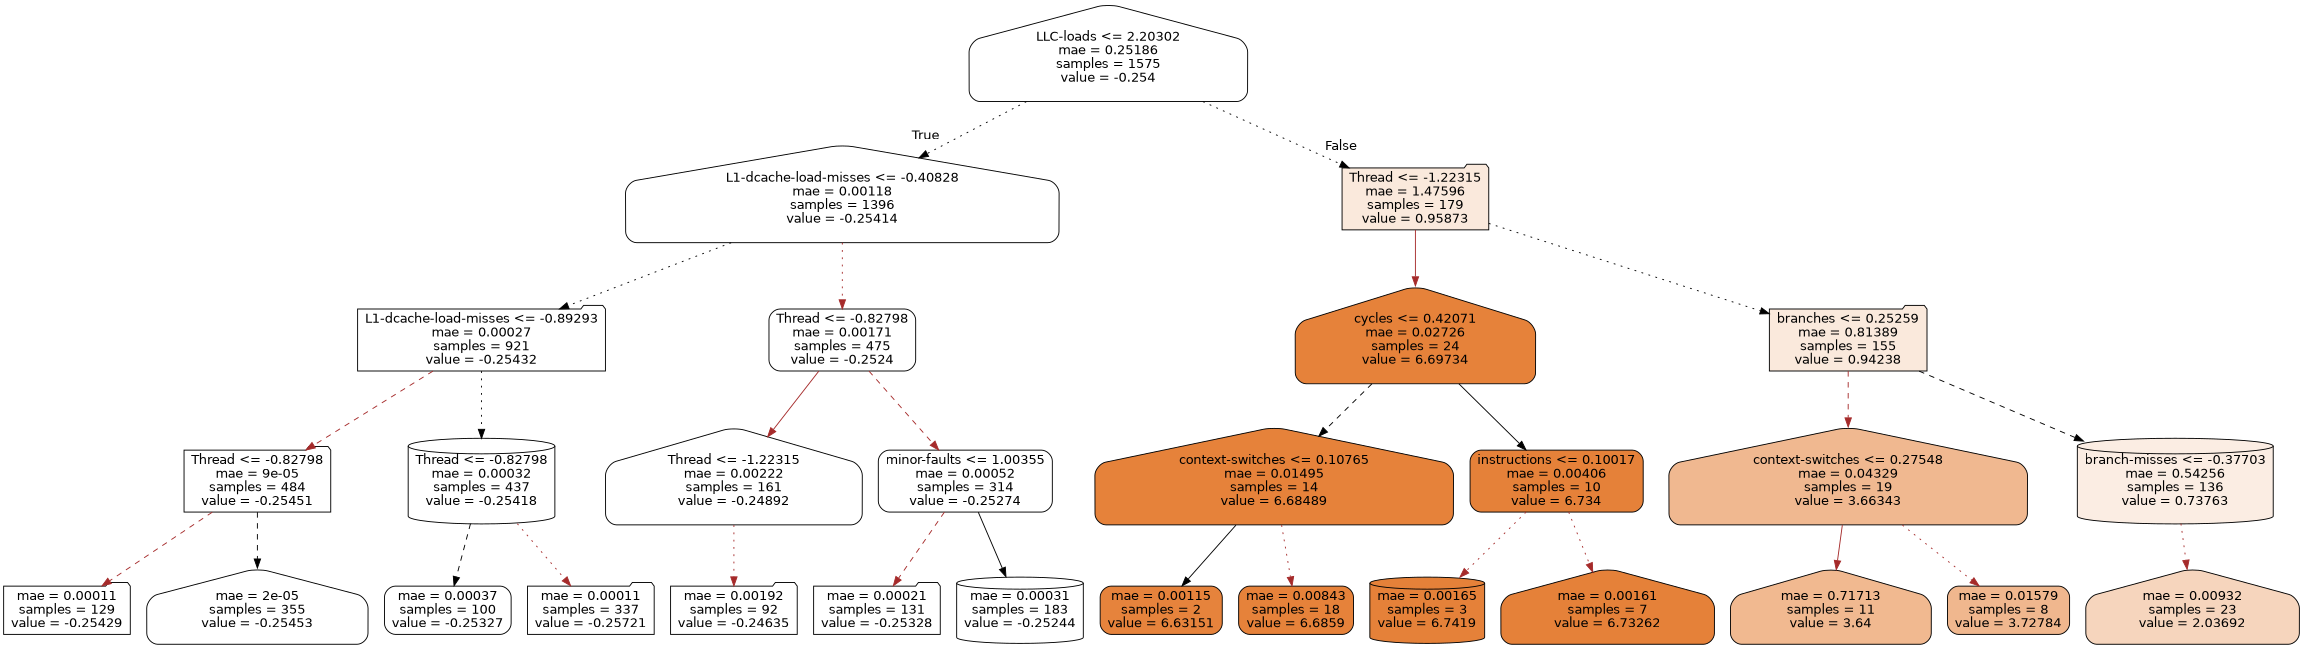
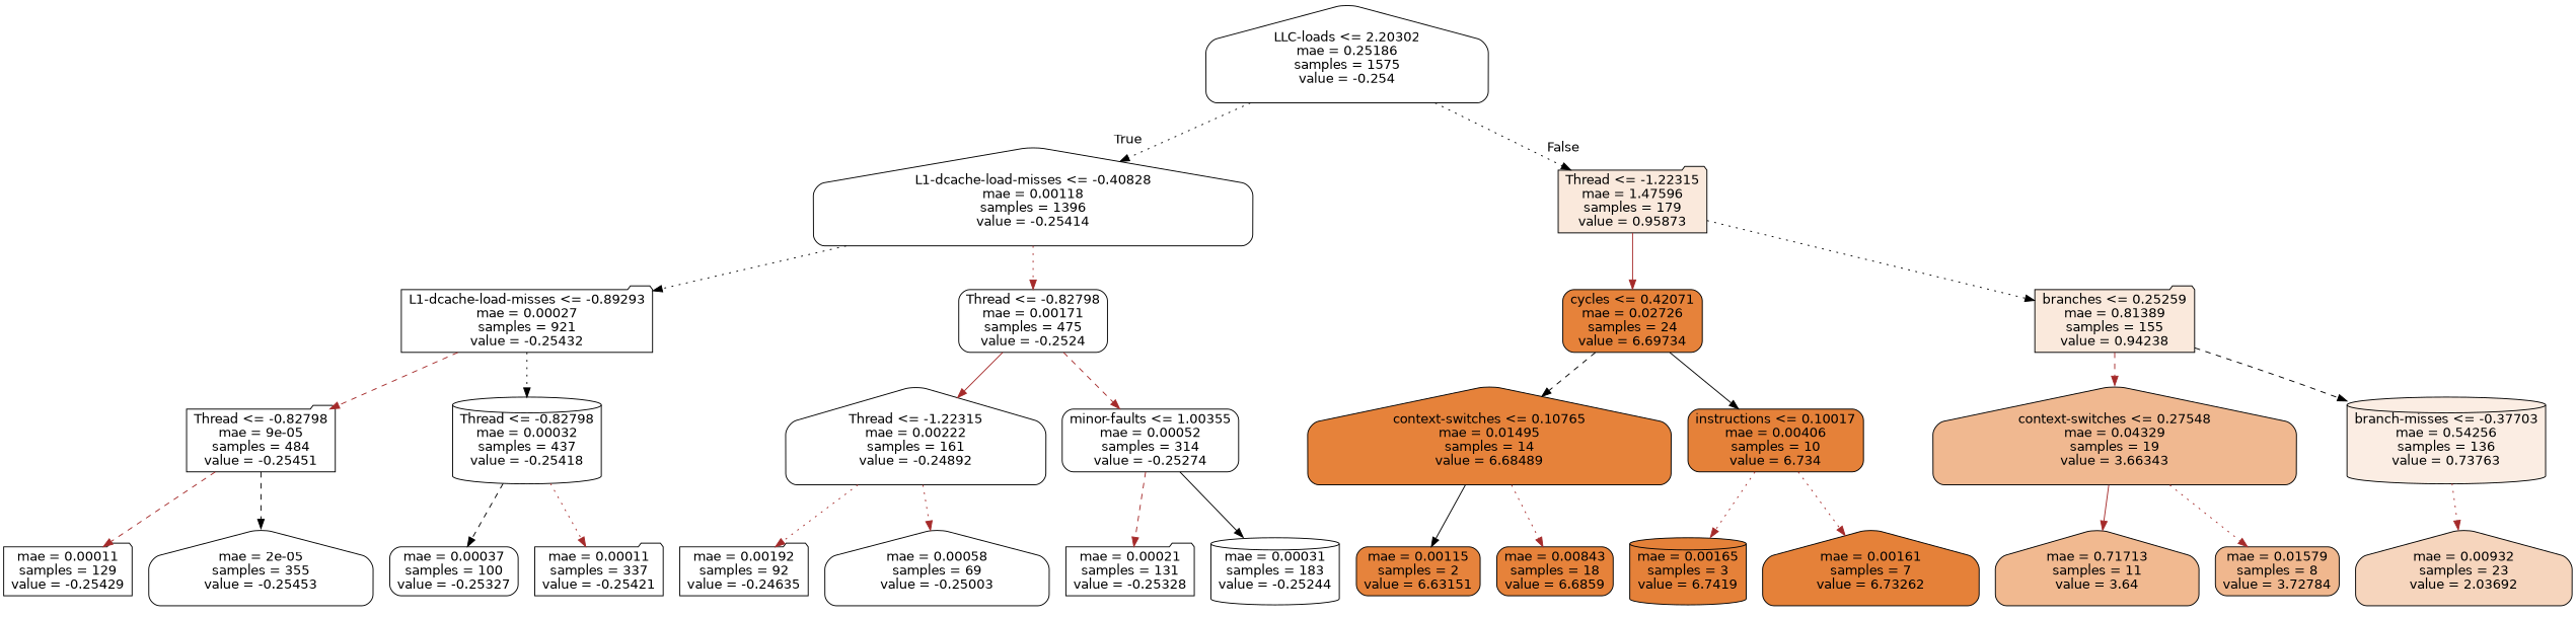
  digraph {
    node [color=black fillcolor="#e5813900" fontname=helvetica shape=house style="filled, rounded"]
    edge [color=brown fontname=helvetica style=dotted]
    n1 [label="LLC-loads <= 2.20302\nmae = 0.25186\nsamples = 1575\nvalue = -0.254"]
    n2 [label="L1-dcache-load-misses <= -0.40828\nmae = 0.00118\nsamples = 1396\nvalue = -0.25414"]
    n3 [fillcolor="#e581392c" label="Thread <= -1.22315\nmae = 1.47596\nsamples = 179\nvalue = 0.95873" shape=folder]
    n4 [label="L1-dcache-load-misses <= -0.89293\nmae = 0.00027\nsamples = 921\nvalue = -0.25432" shape=folder]
    n5 [label="Thread <= -0.82798\nmae = 0.00171\nsamples = 475\nvalue = -0.2524" shape=box]
-   n6 [fillcolor="#e58139fd" label="cycles <= 0.42071\nmae = 0.02726\nsamples = 24\nvalue = 6.69734"]
+   n6 [fillcolor="#e58139fd" label="cycles <= 0.42071\nmae = 0.02726\nsamples = 24\nvalue = 6.69734" shape=box]
    n7 [fillcolor="#e581392c" label="branches <= 0.25259\nmae = 0.81389\nsamples = 155\nvalue = 0.94238" shape=folder]
    n8 [label="Thread <= -0.82798\nmae = 9e-05\nsamples = 484\nvalue = -0.25451" shape=folder]
    n9 [label="Thread <= -0.82798\nmae = 0.00032\nsamples = 437\nvalue = -0.25418" shape=cylinder]
    n10 [label="Thread <= -1.22315\nmae = 0.00222\nsamples = 161\nvalue = -0.24892"]
    n11 [label="minor-faults <= 1.00355\nmae = 0.00052\nsamples = 314\nvalue = -0.25274" shape=box]
    n12 [label="mae = 0.00011\nsamples = 129\nvalue = -0.25429" shape=folder]
    n13 [label="mae = 2e-05\nsamples = 355\nvalue = -0.25453"]
    n14 [label="mae = 0.00037\nsamples = 100\nvalue = -0.25327" shape=box]
-   n15 [label="mae = 0.00011\nsamples = 337\nvalue = -0.25721" shape=folder]
+   n15 [label="mae = 0.00011\nsamples = 337\nvalue = -0.25421" shape=folder]
    n16 [label="mae = 0.00192\nsamples = 92\nvalue = -0.24635" shape=folder]
+   n17 [label="mae = 0.00058\nsamples = 69\nvalue = -0.25003"]
    n18 [label="mae = 0.00021\nsamples = 131\nvalue = -0.25328" shape=folder]
    n19 [label="mae = 0.00031\nsamples = 183\nvalue = -0.25244" shape=cylinder]
    n20 [fillcolor="#e58139fd" label="context-switches <= 0.10765\nmae = 0.01495\nsamples = 14\nvalue = 6.68489"]
    n21 [fillcolor="#e58139ff" label="instructions <= 0.10017\nmae = 0.00406\nsamples = 10\nvalue = 6.734" shape=box]
    n22 [fillcolor="#e581398f" label="context-switches <= 0.27548\nmae = 0.04329\nsamples = 19\nvalue = 3.66343"]
    n23 [fillcolor="#e5813924" label="branch-misses <= -0.37703\nmae = 0.54256\nsamples = 136\nvalue = 0.73763" shape=cylinder]
    n24 [fillcolor="#e58139fb" label="mae = 0.00115\nsamples = 2\nvalue = 6.63151" shape=box]
    n25 [fillcolor="#e58139fd" label="mae = 0.00843\nsamples = 18\nvalue = 6.6859" shape=box]
    n26 [fillcolor="#e58139ff" label="mae = 0.00165\nsamples = 3\nvalue = 6.7419" shape=cylinder]
    n27 [fillcolor="#e58139ff" label="mae = 0.00161\nsamples = 7\nvalue = 6.73262"]
    n28 [fillcolor="#e581398e" label="mae = 0.71713\nsamples = 11\nvalue = 3.64"]
    n29 [fillcolor="#e5813991" label="mae = 0.01579\nsamples = 8\nvalue = 3.72784" shape=box]
    n30 [fillcolor="#e5813954" label="mae = 0.00932\nsamples = 23\nvalue = 2.03692"]
    n1 -> n2 [color=black headlabel=True labelangle=45 labeldistance=2.5]
    n1 -> n3 [color=black headlabel=False labelangle=-45 labeldistance=2.5]
    n2 -> n4 [color=black]
    n2 -> n5
    n3 -> n6 [style=solid]
    n3 -> n7 [color=black]
    n4 -> n8 [style=dashed]
    n4 -> n9 [color=black]
    n5 -> n10 [style=solid]
    n5 -> n11 [style=dashed]
    n6 -> n20 [color=black style=dashed]
    n6 -> n21 [color=black style=solid]
    n7 -> n22 [style=dashed]
    n7 -> n23 [color=black style=dashed]
    n8 -> n12 [style=dashed]
    n8 -> n13 [color=black style=dashed]
    n9 -> n14 [color=black style=dashed]
    n9 -> n15
    n10 -> n16
+   n10 -> n17
    n11 -> n18 [style=dashed]
    n11 -> n19 [color=black style=solid]
    n20 -> n24 [color=black style=solid]
    n20 -> n25
    n21 -> n26
    n21 -> n27
    n22 -> n28 [style=solid]
    n22 -> n29
    n23 -> n30
  }
